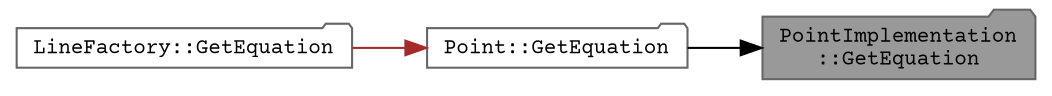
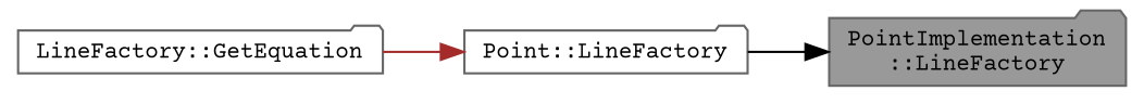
  digraph {
    fontname="Courier Prime"
    rankdir=RL
    node [color=grey40 fillcolor=white fontname="Courier Prime" fontsize=10 shape=folder style=filled]
    edge [dir=back fontname="Courier Prime" fontsize=10 labelfontname=Helvetica labelfontsize=10 style=solid]
-   n1 [color=gray40 fillcolor=grey60 fontcolor=black height=0.2 label="PointImplementation\l::GetEquation" width=0.4]
-   n2 [height=0.2 label="Point::GetEquation" width=0.4]
+   n1 [color=gray40 fillcolor=grey60 fontcolor=black height=0.2 label="PointImplementation\l::LineFactory" width=0.4]
+   n2 [height=0.2 label="Point::LineFactory" width=0.4]
    n3 [height=0.2 label="LineFactory::GetEquation" width=0.4]
    n1 -> n2 [color=black]
    n2 -> n3 [color=brown]
  }
